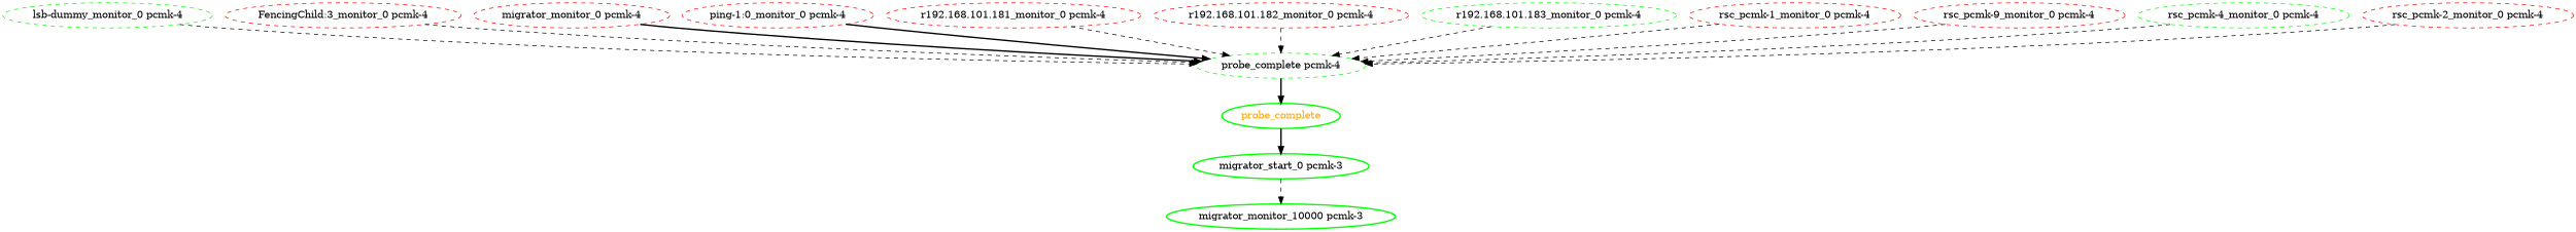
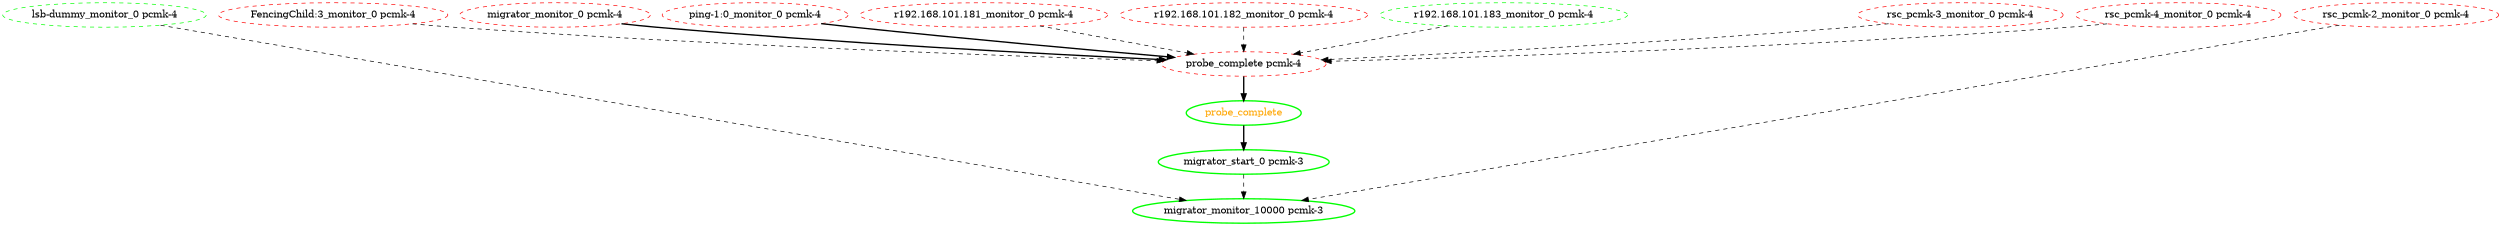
  digraph {
    node [color=red fontcolor=black style=dashed]
    edge [style=dashed]
    "FencingChild:3_monitor_0 pcmk-4"
-   "probe_complete pcmk-4" [color=green]
+   "probe_complete pcmk-4"
    probe_complete [color=green fontcolor=orange style=bold]
    "migrator_start_0 pcmk-3" [color=green style=bold]
    "lsb-dummy_monitor_0 pcmk-4" [color=green]
    "migrator_monitor_0 pcmk-4"
    "migrator_monitor_10000 pcmk-3" [color=green style=bold]
    "ping-1:0_monitor_0 pcmk-4"
    "r192.168.101.181_monitor_0 pcmk-4"
    "r192.168.101.182_monitor_0 pcmk-4"
    "r192.168.101.183_monitor_0 pcmk-4" [color=green]
-   "rsc_pcmk-1_monitor_0 pcmk-4"
    "rsc_pcmk-2_monitor_0 pcmk-4"
-   "rsc_pcmk-3_monitor_0 pcmk-4" [label="rsc_pcmk-9_monitor_0 pcmk-4"]
-   "rsc_pcmk-4_monitor_0 pcmk-4" [color=green]
+   "rsc_pcmk-3_monitor_0 pcmk-4"
+   "rsc_pcmk-4_monitor_0 pcmk-4"
    "FencingChild:3_monitor_0 pcmk-4" -> "probe_complete pcmk-4"
    "probe_complete pcmk-4" -> probe_complete [style=bold]
    probe_complete -> "migrator_start_0 pcmk-3" [style=bold]
    "migrator_start_0 pcmk-3" -> "migrator_monitor_10000 pcmk-3"
-   "lsb-dummy_monitor_0 pcmk-4" -> "probe_complete pcmk-4"
+   "lsb-dummy_monitor_0 pcmk-4" -> "migrator_monitor_10000 pcmk-3"
    "migrator_monitor_0 pcmk-4" -> "probe_complete pcmk-4" [style=bold]
    "ping-1:0_monitor_0 pcmk-4" -> "probe_complete pcmk-4" [style=bold]
    "r192.168.101.181_monitor_0 pcmk-4" -> "probe_complete pcmk-4"
    "r192.168.101.182_monitor_0 pcmk-4" -> "probe_complete pcmk-4"
    "r192.168.101.183_monitor_0 pcmk-4" -> "probe_complete pcmk-4"
-   "rsc_pcmk-1_monitor_0 pcmk-4" -> "probe_complete pcmk-4"
-   "rsc_pcmk-2_monitor_0 pcmk-4" -> "probe_complete pcmk-4"
+   "rsc_pcmk-2_monitor_0 pcmk-4" -> "migrator_monitor_10000 pcmk-3"
    "rsc_pcmk-3_monitor_0 pcmk-4" -> "probe_complete pcmk-4"
    "rsc_pcmk-4_monitor_0 pcmk-4" -> "probe_complete pcmk-4"
  }
